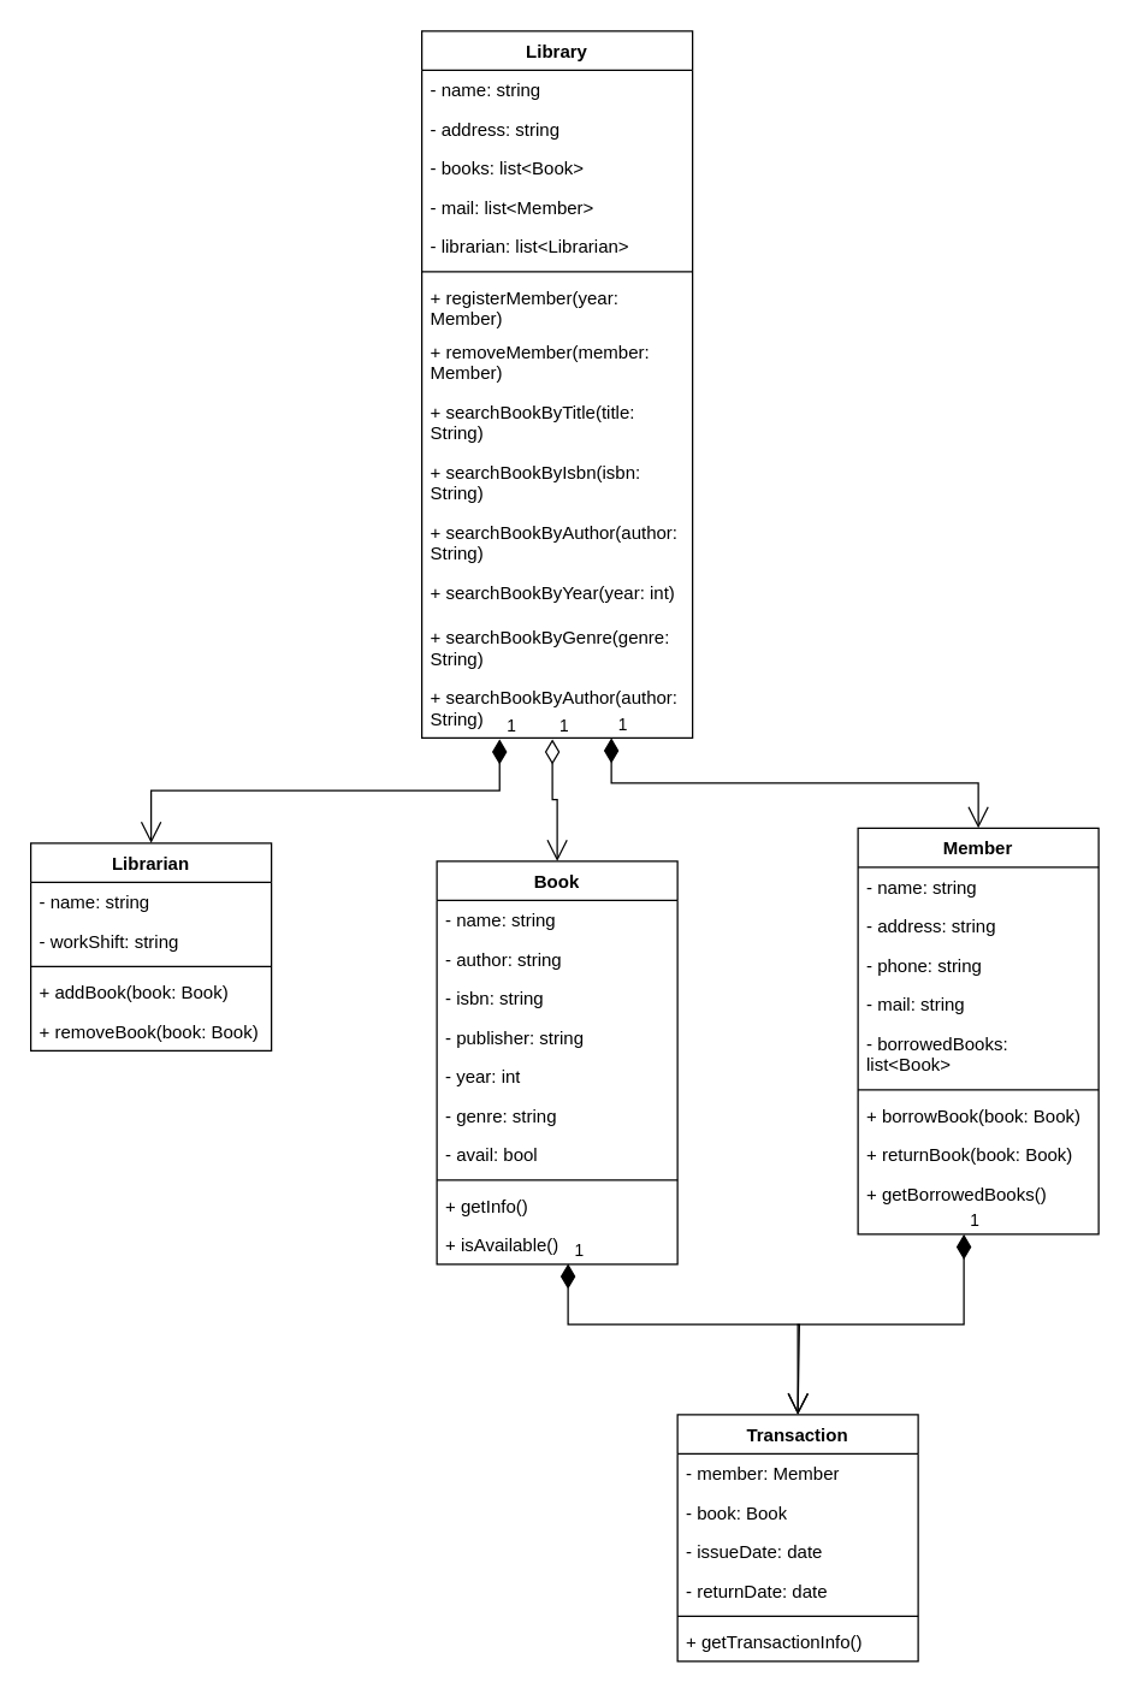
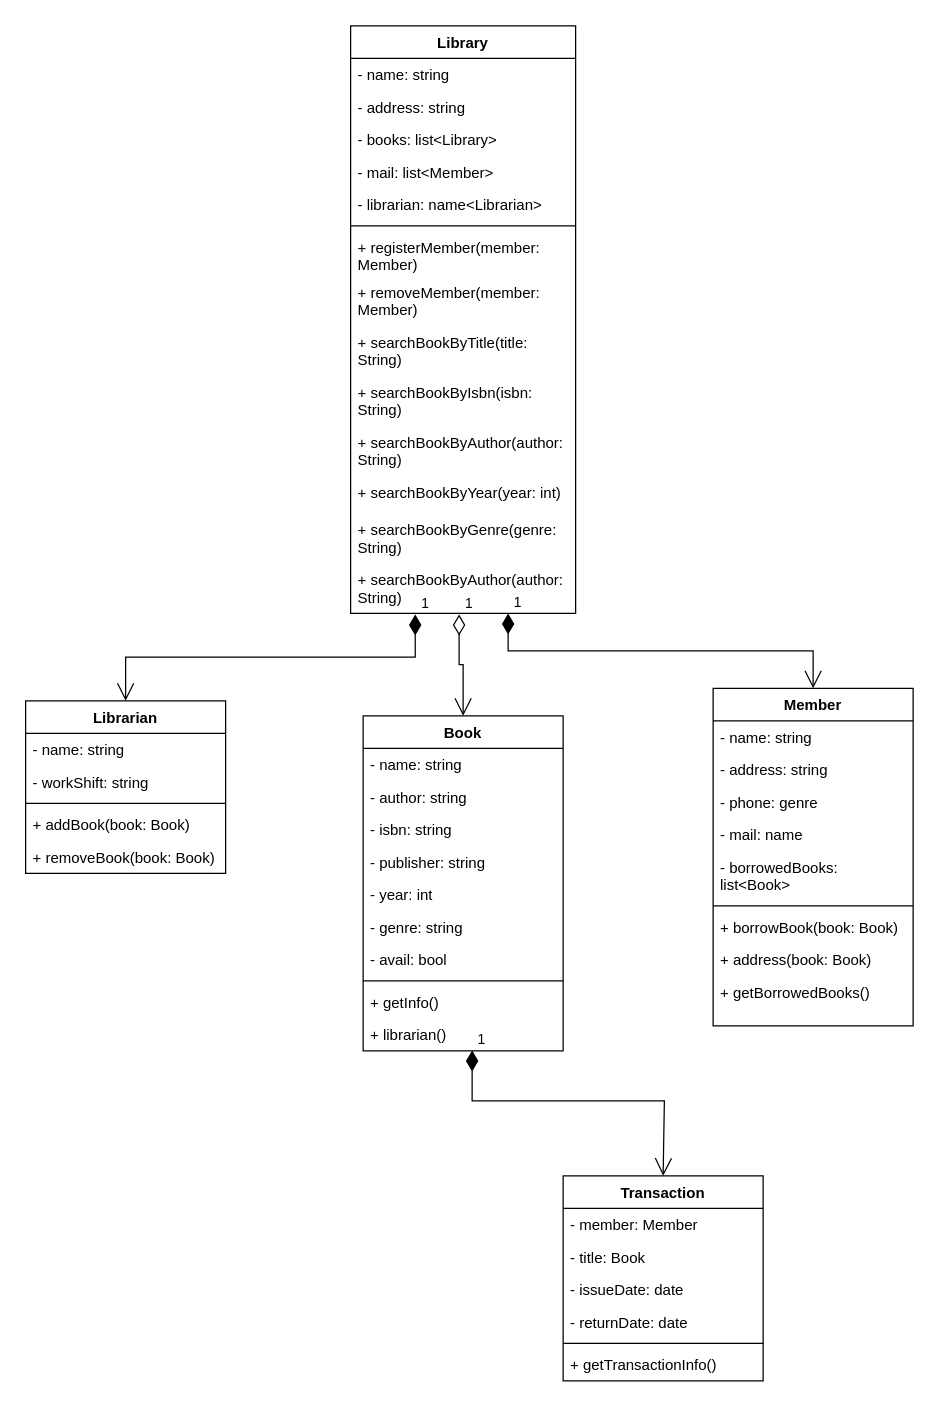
  <mxCell id="0" />
  <mxCell id="1" parent="0" />
  <mxCell id="2" value="Book" style="swimlane;fontStyle=1;align=center;verticalAlign=top;childLayout=stackLayout;horizontal=1;startSize=26;horizontalStack=0;resizeParent=1;resizeParentMax=0;resizeLast=0;collapsible=1;marginBottom=0;whiteSpace=wrap;html=1;" vertex="1" parent="1"><mxGeometry x="290" y="572" width="160" height="268" as="geometry" /></mxCell>
  <mxCell id="3" value="- name: string" style="text;strokeColor=none;fillColor=none;align=left;verticalAlign=top;spacingLeft=4;spacingRight=4;overflow=hidden;rotatable=0;points=[[0,0.5],[1,0.5]];portConstraint=eastwest;whiteSpace=wrap;html=1;" vertex="1" parent="2"><mxGeometry y="26" width="160" height="26" as="geometry" /></mxCell>
  <mxCell id="4" value="- author: string" style="text;strokeColor=none;fillColor=none;align=left;verticalAlign=top;spacingLeft=4;spacingRight=4;overflow=hidden;rotatable=0;points=[[0,0.5],[1,0.5]];portConstraint=eastwest;whiteSpace=wrap;html=1;" vertex="1" parent="2"><mxGeometry y="52" width="160" height="26" as="geometry" /></mxCell>
  <mxCell id="5" value="- isbn: string" style="text;strokeColor=none;fillColor=none;align=left;verticalAlign=top;spacingLeft=4;spacingRight=4;overflow=hidden;rotatable=0;points=[[0,0.5],[1,0.5]];portConstraint=eastwest;whiteSpace=wrap;html=1;" vertex="1" parent="2"><mxGeometry y="78" width="160" height="26" as="geometry" /></mxCell>
  <mxCell id="6" value="- publisher: string" style="text;strokeColor=none;fillColor=none;align=left;verticalAlign=top;spacingLeft=4;spacingRight=4;overflow=hidden;rotatable=0;points=[[0,0.5],[1,0.5]];portConstraint=eastwest;whiteSpace=wrap;html=1;" vertex="1" parent="2"><mxGeometry y="104" width="160" height="26" as="geometry" /></mxCell>
  <mxCell id="7" value="- year: int" style="text;strokeColor=none;fillColor=none;align=left;verticalAlign=top;spacingLeft=4;spacingRight=4;overflow=hidden;rotatable=0;points=[[0,0.5],[1,0.5]];portConstraint=eastwest;whiteSpace=wrap;html=1;" vertex="1" parent="2"><mxGeometry y="130" width="160" height="26" as="geometry" /></mxCell>
  <mxCell id="8" value="- genre: string" style="text;strokeColor=none;fillColor=none;align=left;verticalAlign=top;spacingLeft=4;spacingRight=4;overflow=hidden;rotatable=0;points=[[0,0.5],[1,0.5]];portConstraint=eastwest;whiteSpace=wrap;html=1;" vertex="1" parent="2"><mxGeometry y="156" width="160" height="26" as="geometry" /></mxCell>
  <mxCell id="9" value="- avail: bool" style="text;strokeColor=none;fillColor=none;align=left;verticalAlign=top;spacingLeft=4;spacingRight=4;overflow=hidden;rotatable=0;points=[[0,0.5],[1,0.5]];portConstraint=eastwest;whiteSpace=wrap;html=1;" vertex="1" parent="2"><mxGeometry y="182" width="160" height="26" as="geometry" /></mxCell>
  <mxCell id="10" value="" style="line;strokeWidth=1;fillColor=none;align=left;verticalAlign=middle;spacingTop=-1;spacingLeft=3;spacingRight=3;rotatable=0;labelPosition=right;points=[];portConstraint=eastwest;strokeColor=inherit;" vertex="1" parent="2"><mxGeometry y="208" width="160" height="8" as="geometry" /></mxCell>
  <mxCell id="11" value="+ getInfo()" style="text;strokeColor=none;fillColor=none;align=left;verticalAlign=top;spacingLeft=4;spacingRight=4;overflow=hidden;rotatable=0;points=[[0,0.5],[1,0.5]];portConstraint=eastwest;whiteSpace=wrap;html=1;" vertex="1" parent="2"><mxGeometry y="216" width="160" height="26" as="geometry" /></mxCell>
- <mxCell id="12" value="+ isAvailable()" style="text;strokeColor=none;fillColor=none;align=left;verticalAlign=top;spacingLeft=4;spacingRight=4;overflow=hidden;rotatable=0;points=[[0,0.5],[1,0.5]];portConstraint=eastwest;whiteSpace=wrap;html=1;" vertex="1" parent="2"><mxGeometry y="242" width="160" height="26" as="geometry" /></mxCell>
+ <mxCell id="12" value="+ librarian()" style="text;strokeColor=none;fillColor=none;align=left;verticalAlign=top;spacingLeft=4;spacingRight=4;overflow=hidden;rotatable=0;points=[[0,0.5],[1,0.5]];portConstraint=eastwest;whiteSpace=wrap;html=1;" vertex="1" parent="2"><mxGeometry y="242" width="160" height="26" as="geometry" /></mxCell>
  <mxCell id="13" value="Member" style="swimlane;fontStyle=1;align=center;verticalAlign=top;childLayout=stackLayout;horizontal=1;startSize=26;horizontalStack=0;resizeParent=1;resizeParentMax=0;resizeLast=0;collapsible=1;marginBottom=0;whiteSpace=wrap;html=1;" vertex="1" parent="1"><mxGeometry x="570" y="550" width="160" height="270" as="geometry" /></mxCell>
  <mxCell id="14" value="- name: string" style="text;strokeColor=none;fillColor=none;align=left;verticalAlign=top;spacingLeft=4;spacingRight=4;overflow=hidden;rotatable=0;points=[[0,0.5],[1,0.5]];portConstraint=eastwest;whiteSpace=wrap;html=1;" vertex="1" parent="13"><mxGeometry y="26" width="160" height="26" as="geometry" /></mxCell>
  <mxCell id="15" value="- address: string" style="text;strokeColor=none;fillColor=none;align=left;verticalAlign=top;spacingLeft=4;spacingRight=4;overflow=hidden;rotatable=0;points=[[0,0.5],[1,0.5]];portConstraint=eastwest;whiteSpace=wrap;html=1;" vertex="1" parent="13"><mxGeometry y="52" width="160" height="26" as="geometry" /></mxCell>
- <mxCell id="16" value="- phone: string" style="text;strokeColor=none;fillColor=none;align=left;verticalAlign=top;spacingLeft=4;spacingRight=4;overflow=hidden;rotatable=0;points=[[0,0.5],[1,0.5]];portConstraint=eastwest;whiteSpace=wrap;html=1;" vertex="1" parent="13"><mxGeometry y="78" width="160" height="26" as="geometry" /></mxCell>
- <mxCell id="17" value="- mail: string" style="text;strokeColor=none;fillColor=none;align=left;verticalAlign=top;spacingLeft=4;spacingRight=4;overflow=hidden;rotatable=0;points=[[0,0.5],[1,0.5]];portConstraint=eastwest;whiteSpace=wrap;html=1;" vertex="1" parent="13"><mxGeometry y="104" width="160" height="26" as="geometry" /></mxCell>
+ <mxCell id="16" value="- phone: genre" style="text;strokeColor=none;fillColor=none;align=left;verticalAlign=top;spacingLeft=4;spacingRight=4;overflow=hidden;rotatable=0;points=[[0,0.5],[1,0.5]];portConstraint=eastwest;whiteSpace=wrap;html=1;" vertex="1" parent="13"><mxGeometry y="78" width="160" height="26" as="geometry" /></mxCell>
+ <mxCell id="17" value="- mail: name" style="text;strokeColor=none;fillColor=none;align=left;verticalAlign=top;spacingLeft=4;spacingRight=4;overflow=hidden;rotatable=0;points=[[0,0.5],[1,0.5]];portConstraint=eastwest;whiteSpace=wrap;html=1;" vertex="1" parent="13"><mxGeometry y="104" width="160" height="26" as="geometry" /></mxCell>
  <mxCell id="18" value="- borrowedBooks: list&amp;lt;Book&amp;gt;" style="text;strokeColor=none;fillColor=none;align=left;verticalAlign=top;spacingLeft=4;spacingRight=4;overflow=hidden;rotatable=0;points=[[0,0.5],[1,0.5]];portConstraint=eastwest;whiteSpace=wrap;html=1;" vertex="1" parent="13"><mxGeometry y="130" width="160" height="40" as="geometry" /></mxCell>
  <mxCell id="19" value="" style="line;strokeWidth=1;fillColor=none;align=left;verticalAlign=middle;spacingTop=-1;spacingLeft=3;spacingRight=3;rotatable=0;labelPosition=right;points=[];portConstraint=eastwest;strokeColor=inherit;" vertex="1" parent="13"><mxGeometry y="170" width="160" height="8" as="geometry" /></mxCell>
  <mxCell id="20" value="+ borrowBook(book: Book)" style="text;strokeColor=none;fillColor=none;align=left;verticalAlign=top;spacingLeft=4;spacingRight=4;overflow=hidden;rotatable=0;points=[[0,0.5],[1,0.5]];portConstraint=eastwest;whiteSpace=wrap;html=1;" vertex="1" parent="13"><mxGeometry y="178" width="160" height="26" as="geometry" /></mxCell>
- <mxCell id="21" value="+ returnBook(book: Book)" style="text;strokeColor=none;fillColor=none;align=left;verticalAlign=top;spacingLeft=4;spacingRight=4;overflow=hidden;rotatable=0;points=[[0,0.5],[1,0.5]];portConstraint=eastwest;whiteSpace=wrap;html=1;" vertex="1" parent="13"><mxGeometry y="204" width="160" height="26" as="geometry" /></mxCell>
+ <mxCell id="21" value="+ address(book: Book)" style="text;strokeColor=none;fillColor=none;align=left;verticalAlign=top;spacingLeft=4;spacingRight=4;overflow=hidden;rotatable=0;points=[[0,0.5],[1,0.5]];portConstraint=eastwest;whiteSpace=wrap;html=1;" vertex="1" parent="13"><mxGeometry y="204" width="160" height="26" as="geometry" /></mxCell>
  <mxCell id="22" value="+ getBorrowedBooks()" style="text;strokeColor=none;fillColor=none;align=left;verticalAlign=top;spacingLeft=4;spacingRight=4;overflow=hidden;rotatable=0;points=[[0,0.5],[1,0.5]];portConstraint=eastwest;whiteSpace=wrap;html=1;" vertex="1" parent="13"><mxGeometry y="230" width="160" height="40" as="geometry" /></mxCell>
  <mxCell id="23" value="Transaction" style="swimlane;fontStyle=1;align=center;verticalAlign=top;childLayout=stackLayout;horizontal=1;startSize=26;horizontalStack=0;resizeParent=1;resizeParentMax=0;resizeLast=0;collapsible=1;marginBottom=0;whiteSpace=wrap;html=1;" vertex="1" parent="1"><mxGeometry x="450" y="940" width="160" height="164" as="geometry" /></mxCell>
  <mxCell id="24" value="- member: Member" style="text;strokeColor=none;fillColor=none;align=left;verticalAlign=top;spacingLeft=4;spacingRight=4;overflow=hidden;rotatable=0;points=[[0,0.5],[1,0.5]];portConstraint=eastwest;whiteSpace=wrap;html=1;" vertex="1" parent="23"><mxGeometry y="26" width="160" height="26" as="geometry" /></mxCell>
- <mxCell id="25" value="- book: Book" style="text;strokeColor=none;fillColor=none;align=left;verticalAlign=top;spacingLeft=4;spacingRight=4;overflow=hidden;rotatable=0;points=[[0,0.5],[1,0.5]];portConstraint=eastwest;whiteSpace=wrap;html=1;" vertex="1" parent="23"><mxGeometry y="52" width="160" height="26" as="geometry" /></mxCell>
+ <mxCell id="25" value="- title: Book" style="text;strokeColor=none;fillColor=none;align=left;verticalAlign=top;spacingLeft=4;spacingRight=4;overflow=hidden;rotatable=0;points=[[0,0.5],[1,0.5]];portConstraint=eastwest;whiteSpace=wrap;html=1;" vertex="1" parent="23"><mxGeometry y="52" width="160" height="26" as="geometry" /></mxCell>
  <mxCell id="26" value="- issueDate: date" style="text;strokeColor=none;fillColor=none;align=left;verticalAlign=top;spacingLeft=4;spacingRight=4;overflow=hidden;rotatable=0;points=[[0,0.5],[1,0.5]];portConstraint=eastwest;whiteSpace=wrap;html=1;" vertex="1" parent="23"><mxGeometry y="78" width="160" height="26" as="geometry" /></mxCell>
  <mxCell id="27" value="- returnDate: date" style="text;strokeColor=none;fillColor=none;align=left;verticalAlign=top;spacingLeft=4;spacingRight=4;overflow=hidden;rotatable=0;points=[[0,0.5],[1,0.5]];portConstraint=eastwest;whiteSpace=wrap;html=1;" vertex="1" parent="23"><mxGeometry y="104" width="160" height="26" as="geometry" /></mxCell>
  <mxCell id="28" value="" style="line;strokeWidth=1;fillColor=none;align=left;verticalAlign=middle;spacingTop=-1;spacingLeft=3;spacingRight=3;rotatable=0;labelPosition=right;points=[];portConstraint=eastwest;strokeColor=inherit;" vertex="1" parent="23"><mxGeometry y="130" width="160" height="8" as="geometry" /></mxCell>
  <mxCell id="29" value="+ getTransactionInfo()" style="text;strokeColor=none;fillColor=none;align=left;verticalAlign=top;spacingLeft=4;spacingRight=4;overflow=hidden;rotatable=0;points=[[0,0.5],[1,0.5]];portConstraint=eastwest;whiteSpace=wrap;html=1;" vertex="1" parent="23"><mxGeometry y="138" width="160" height="26" as="geometry" /></mxCell>
  <mxCell id="30" value="Library" style="swimlane;fontStyle=1;align=center;verticalAlign=top;childLayout=stackLayout;horizontal=1;startSize=26;horizontalStack=0;resizeParent=1;resizeParentMax=0;resizeLast=0;collapsible=1;marginBottom=0;whiteSpace=wrap;html=1;" vertex="1" parent="1"><mxGeometry x="280" y="20" width="180" height="470" as="geometry" /></mxCell>
  <mxCell id="31" value="- name: string" style="text;strokeColor=none;fillColor=none;align=left;verticalAlign=top;spacingLeft=4;spacingRight=4;overflow=hidden;rotatable=0;points=[[0,0.5],[1,0.5]];portConstraint=eastwest;whiteSpace=wrap;html=1;" vertex="1" parent="30"><mxGeometry y="26" width="180" height="26" as="geometry" /></mxCell>
  <mxCell id="32" value="- address: string" style="text;strokeColor=none;fillColor=none;align=left;verticalAlign=top;spacingLeft=4;spacingRight=4;overflow=hidden;rotatable=0;points=[[0,0.5],[1,0.5]];portConstraint=eastwest;whiteSpace=wrap;html=1;" vertex="1" parent="30"><mxGeometry y="52" width="180" height="26" as="geometry" /></mxCell>
- <mxCell id="33" value="- books: list&amp;lt;Book&amp;gt;" style="text;strokeColor=none;fillColor=none;align=left;verticalAlign=top;spacingLeft=4;spacingRight=4;overflow=hidden;rotatable=0;points=[[0,0.5],[1,0.5]];portConstraint=eastwest;whiteSpace=wrap;html=1;" vertex="1" parent="30"><mxGeometry y="78" width="180" height="26" as="geometry" /></mxCell>
+ <mxCell id="33" value="- books: list&amp;lt;Library&amp;gt;" style="text;strokeColor=none;fillColor=none;align=left;verticalAlign=top;spacingLeft=4;spacingRight=4;overflow=hidden;rotatable=0;points=[[0,0.5],[1,0.5]];portConstraint=eastwest;whiteSpace=wrap;html=1;" vertex="1" parent="30"><mxGeometry y="78" width="180" height="26" as="geometry" /></mxCell>
  <mxCell id="34" value="- mail: list&amp;lt;Member&amp;gt;" style="text;strokeColor=none;fillColor=none;align=left;verticalAlign=top;spacingLeft=4;spacingRight=4;overflow=hidden;rotatable=0;points=[[0,0.5],[1,0.5]];portConstraint=eastwest;whiteSpace=wrap;html=1;" vertex="1" parent="30"><mxGeometry y="104" width="180" height="26" as="geometry" /></mxCell>
- <mxCell id="35" value="- librarian: list&amp;lt;Librarian&amp;gt;" style="text;strokeColor=none;fillColor=none;align=left;verticalAlign=top;spacingLeft=4;spacingRight=4;overflow=hidden;rotatable=0;points=[[0,0.5],[1,0.5]];portConstraint=eastwest;whiteSpace=wrap;html=1;" vertex="1" parent="30"><mxGeometry y="130" width="180" height="26" as="geometry" /></mxCell>
+ <mxCell id="35" value="- librarian: name&amp;lt;Librarian&amp;gt;" style="text;strokeColor=none;fillColor=none;align=left;verticalAlign=top;spacingLeft=4;spacingRight=4;overflow=hidden;rotatable=0;points=[[0,0.5],[1,0.5]];portConstraint=eastwest;whiteSpace=wrap;html=1;" vertex="1" parent="30"><mxGeometry y="130" width="180" height="26" as="geometry" /></mxCell>
  <mxCell id="36" value="" style="line;strokeWidth=1;fillColor=none;align=left;verticalAlign=middle;spacingTop=-1;spacingLeft=3;spacingRight=3;rotatable=0;labelPosition=right;points=[];portConstraint=eastwest;strokeColor=inherit;" vertex="1" parent="30"><mxGeometry y="156" width="180" height="8" as="geometry" /></mxCell>
- <mxCell id="37" value="+ registerMember(year: Member)" style="text;strokeColor=none;fillColor=none;align=left;verticalAlign=top;spacingLeft=4;spacingRight=4;overflow=hidden;rotatable=0;points=[[0,0.5],[1,0.5]];portConstraint=eastwest;whiteSpace=wrap;html=1;" vertex="1" parent="30"><mxGeometry y="164" width="180" height="36" as="geometry" /></mxCell>
+ <mxCell id="37" value="+ registerMember(member: Member)" style="text;strokeColor=none;fillColor=none;align=left;verticalAlign=top;spacingLeft=4;spacingRight=4;overflow=hidden;rotatable=0;points=[[0,0.5],[1,0.5]];portConstraint=eastwest;whiteSpace=wrap;html=1;" vertex="1" parent="30"><mxGeometry y="164" width="180" height="36" as="geometry" /></mxCell>
  <mxCell id="38" value="+&amp;nbsp;removeMember(member: Member)" style="text;strokeColor=none;fillColor=none;align=left;verticalAlign=top;spacingLeft=4;spacingRight=4;overflow=hidden;rotatable=0;points=[[0,0.5],[1,0.5]];portConstraint=eastwest;whiteSpace=wrap;html=1;" vertex="1" parent="30"><mxGeometry y="200" width="180" height="40" as="geometry" /></mxCell>
  <mxCell id="39" value="+ searchBookByTitle(title: String)" style="text;strokeColor=none;fillColor=none;align=left;verticalAlign=top;spacingLeft=4;spacingRight=4;overflow=hidden;rotatable=0;points=[[0,0.5],[1,0.5]];portConstraint=eastwest;whiteSpace=wrap;html=1;" vertex="1" parent="30"><mxGeometry y="240" width="180" height="40" as="geometry" /></mxCell>
  <mxCell id="40" value="+ searchBookByIsbn(isbn: String)" style="text;strokeColor=none;fillColor=none;align=left;verticalAlign=top;spacingLeft=4;spacingRight=4;overflow=hidden;rotatable=0;points=[[0,0.5],[1,0.5]];portConstraint=eastwest;whiteSpace=wrap;html=1;" vertex="1" parent="30"><mxGeometry y="280" width="180" height="40" as="geometry" /></mxCell>
  <mxCell id="41" value="+&amp;nbsp;searchBookByAuthor(author: String)" style="text;strokeColor=none;fillColor=none;align=left;verticalAlign=top;spacingLeft=4;spacingRight=4;overflow=hidden;rotatable=0;points=[[0,0.5],[1,0.5]];portConstraint=eastwest;whiteSpace=wrap;html=1;" vertex="1" parent="30"><mxGeometry y="320" width="180" height="40" as="geometry" /></mxCell>
  <mxCell id="42" value="+&amp;nbsp;searchBookByYear(year: int)" style="text;strokeColor=none;fillColor=none;align=left;verticalAlign=top;spacingLeft=4;spacingRight=4;overflow=hidden;rotatable=0;points=[[0,0.5],[1,0.5]];portConstraint=eastwest;whiteSpace=wrap;html=1;" vertex="1" parent="30"><mxGeometry y="360" width="180" height="30" as="geometry" /></mxCell>
  <mxCell id="43" value="+&amp;nbsp;searchBookByGenre(genre: String)" style="text;strokeColor=none;fillColor=none;align=left;verticalAlign=top;spacingLeft=4;spacingRight=4;overflow=hidden;rotatable=0;points=[[0,0.5],[1,0.5]];portConstraint=eastwest;whiteSpace=wrap;html=1;" vertex="1" parent="30"><mxGeometry y="390" width="180" height="40" as="geometry" /></mxCell>
  <mxCell id="44" value="+&amp;nbsp;searchBookByAuthor(author: String)" style="text;strokeColor=none;fillColor=none;align=left;verticalAlign=top;spacingLeft=4;spacingRight=4;overflow=hidden;rotatable=0;points=[[0,0.5],[1,0.5]];portConstraint=eastwest;whiteSpace=wrap;html=1;" vertex="1" parent="30"><mxGeometry y="430" width="180" height="40" as="geometry" /></mxCell>
  <mxCell id="45" value="Librarian" style="swimlane;fontStyle=1;align=center;verticalAlign=top;childLayout=stackLayout;horizontal=1;startSize=26;horizontalStack=0;resizeParent=1;resizeParentMax=0;resizeLast=0;collapsible=1;marginBottom=0;whiteSpace=wrap;html=1;" vertex="1" parent="1"><mxGeometry x="20" y="560" width="160" height="138" as="geometry" /></mxCell>
  <mxCell id="46" value="- name: string" style="text;strokeColor=none;fillColor=none;align=left;verticalAlign=top;spacingLeft=4;spacingRight=4;overflow=hidden;rotatable=0;points=[[0,0.5],[1,0.5]];portConstraint=eastwest;whiteSpace=wrap;html=1;" vertex="1" parent="45"><mxGeometry y="26" width="160" height="26" as="geometry" /></mxCell>
  <mxCell id="47" value="- workShift: string" style="text;strokeColor=none;fillColor=none;align=left;verticalAlign=top;spacingLeft=4;spacingRight=4;overflow=hidden;rotatable=0;points=[[0,0.5],[1,0.5]];portConstraint=eastwest;whiteSpace=wrap;html=1;" vertex="1" parent="45"><mxGeometry y="52" width="160" height="26" as="geometry" /></mxCell>
  <mxCell id="48" value="" style="line;strokeWidth=1;fillColor=none;align=left;verticalAlign=middle;spacingTop=-1;spacingLeft=3;spacingRight=3;rotatable=0;labelPosition=right;points=[];portConstraint=eastwest;strokeColor=inherit;" vertex="1" parent="45"><mxGeometry y="78" width="160" height="8" as="geometry" /></mxCell>
  <mxCell id="49" value="+ addBook(book: Book)" style="text;strokeColor=none;fillColor=none;align=left;verticalAlign=top;spacingLeft=4;spacingRight=4;overflow=hidden;rotatable=0;points=[[0,0.5],[1,0.5]];portConstraint=eastwest;whiteSpace=wrap;html=1;" vertex="1" parent="45"><mxGeometry y="86" width="160" height="26" as="geometry" /></mxCell>
  <mxCell id="50" value="+ removeBook(book: Book)" style="text;strokeColor=none;fillColor=none;align=left;verticalAlign=top;spacingLeft=4;spacingRight=4;overflow=hidden;rotatable=0;points=[[0,0.5],[1,0.5]];portConstraint=eastwest;whiteSpace=wrap;html=1;" vertex="1" parent="45"><mxGeometry y="112" width="160" height="26" as="geometry" /></mxCell>
  <mxCell id="51" value="1" style="endArrow=open;html=1;endSize=12;startArrow=diamondThin;startSize=14;startFill=0;edgeStyle=orthogonalEdgeStyle;align=left;verticalAlign=bottom;rounded=0;exitX=0.482;exitY=1.02;exitDx=0;exitDy=0;exitPerimeter=0;entryX=0.5;entryY=0;entryDx=0;entryDy=0;" edge="1" parent="1" source="44" target="2"><mxGeometry x="-1" y="3" relative="1" as="geometry"><mxPoint x="20" y="890" as="sourcePoint" /><mxPoint x="200" y="820" as="targetPoint" /></mxGeometry></mxCell>
  <mxCell id="52" value="1" style="endArrow=open;html=1;endSize=12;startArrow=diamondThin;startSize=14;startFill=1;edgeStyle=orthogonalEdgeStyle;align=left;verticalAlign=bottom;rounded=0;exitX=0.287;exitY=1.02;exitDx=0;exitDy=0;exitPerimeter=0;entryX=0.5;entryY=0;entryDx=0;entryDy=0;" edge="1" parent="1" source="44" target="45"><mxGeometry x="-1" y="3" relative="1" as="geometry"><mxPoint x="30" y="950" as="sourcePoint" /><mxPoint x="190" y="950" as="targetPoint" /></mxGeometry></mxCell>
  <mxCell id="53" value="1" style="endArrow=open;html=1;endSize=12;startArrow=diamondThin;startSize=14;startFill=1;edgeStyle=orthogonalEdgeStyle;align=left;verticalAlign=bottom;rounded=0;exitX=0.7;exitY=1;exitDx=0;exitDy=0;exitPerimeter=0;entryX=0.5;entryY=0;entryDx=0;entryDy=0;" edge="1" parent="1" source="44" target="13"><mxGeometry x="-1" y="3" relative="1" as="geometry"><mxPoint x="307" y="500" as="sourcePoint" /><mxPoint x="110" y="570" as="targetPoint" /></mxGeometry></mxCell>
- <mxCell id="54" value="1" style="endArrow=open;html=1;endSize=12;startArrow=diamondThin;startSize=14;startFill=1;edgeStyle=orthogonalEdgeStyle;align=left;verticalAlign=bottom;rounded=0;exitX=0.44;exitY=1;exitDx=0;exitDy=0;exitPerimeter=0;entryX=0.5;entryY=0;entryDx=0;entryDy=0;" edge="1" parent="1" source="22" target="23"><mxGeometry x="-1" y="3" relative="1" as="geometry"><mxPoint x="500" y="830" as="sourcePoint" /><mxPoint x="680" y="870" as="targetPoint" /></mxGeometry></mxCell>
  <mxCell id="55" value="1" style="endArrow=open;html=1;endSize=12;startArrow=diamondThin;startSize=14;startFill=1;edgeStyle=orthogonalEdgeStyle;align=left;verticalAlign=bottom;rounded=0;exitX=0.545;exitY=0.985;exitDx=0;exitDy=0;exitPerimeter=0;" edge="1" parent="1" source="12"><mxGeometry x="-1" y="3" relative="1" as="geometry"><mxPoint x="650" y="830" as="sourcePoint" /><mxPoint x="530" y="940" as="targetPoint" /><Array as="points"><mxPoint x="377" y="880" /><mxPoint x="531" y="880" /></Array></mxGeometry></mxCell>
